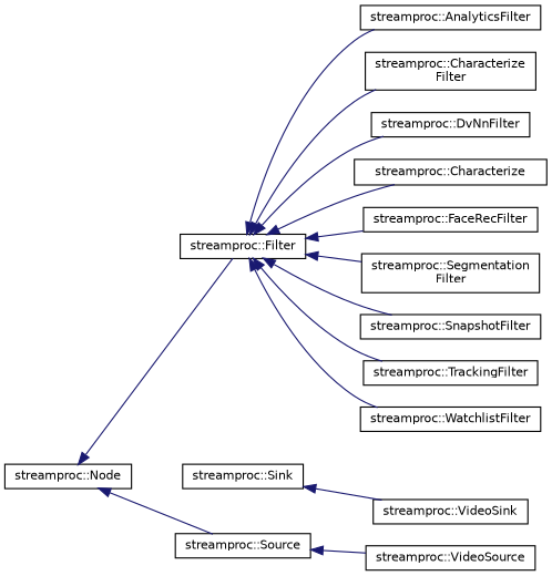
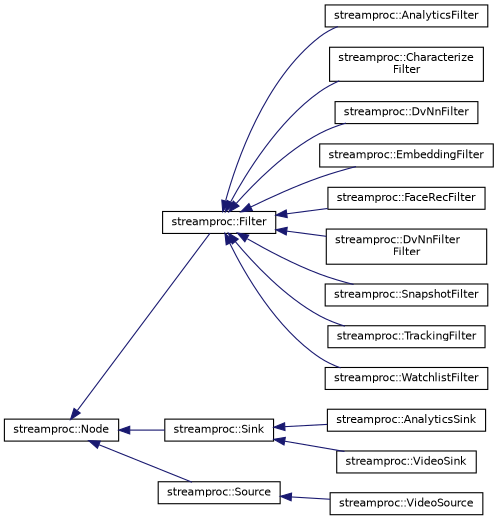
  digraph {
    rankdir=LR
    node [color=black fillcolor=white fontname=Helvetica fontsize=10 shape=record style=filled]
    edge [color=midnightblue dir=back fontname=Helvetica fontsize=10 labelfontname=Helvetica labelfontsize=10 style=solid]
    n1 [height=0.2 label="streamproc::Node" width=0.4]
    n2 [height=0.2 label="streamproc::Filter" width=0.4]
    n3 [height=0.2 label="streamproc::Sink" width=0.4]
    n4 [height=0.2 label="streamproc::Source" width=0.4]
    n5 [height=0.2 label="streamproc::AnalyticsFilter" width=0.4]
    n6 [height=0.2 label="streamproc::Characterize\lFilter" width=0.4]
    n7 [height=0.2 label="streamproc::DvNnFilter" width=0.4]
-   n8 [height=0.2 label="streamproc::Characterize" width=0.4]
+   n8 [height=0.2 label="streamproc::EmbeddingFilter" width=0.4]
    n9 [height=0.2 label="streamproc::FaceRecFilter" width=0.4]
-   n10 [height=0.2 label="streamproc::Segmentation\lFilter" width=0.4]
+   n10 [height=0.2 label="streamproc::DvNnFilter\lFilter" width=0.4]
    n11 [height=0.2 label="streamproc::SnapshotFilter" width=0.4]
    n12 [height=0.2 label="streamproc::TrackingFilter" width=0.4]
    n13 [height=0.2 label="streamproc::WatchlistFilter" width=0.4]
+   n14 [height=0.2 label="streamproc::AnalyticsSink" width=0.4]
    n15 [height=0.2 label="streamproc::VideoSink" width=0.4]
    n16 [height=0.2 label="streamproc::VideoSource" width=0.4]
    n1 -> n2
+   n1 -> n3
    n1 -> n4
    n2 -> n5
    n2 -> n6
    n2 -> n7
    n2 -> n8
    n2 -> n9
    n2 -> n10
    n2 -> n11
    n2 -> n12
    n2 -> n13
+   n3 -> n14
    n3 -> n15
    n4 -> n16
  }
